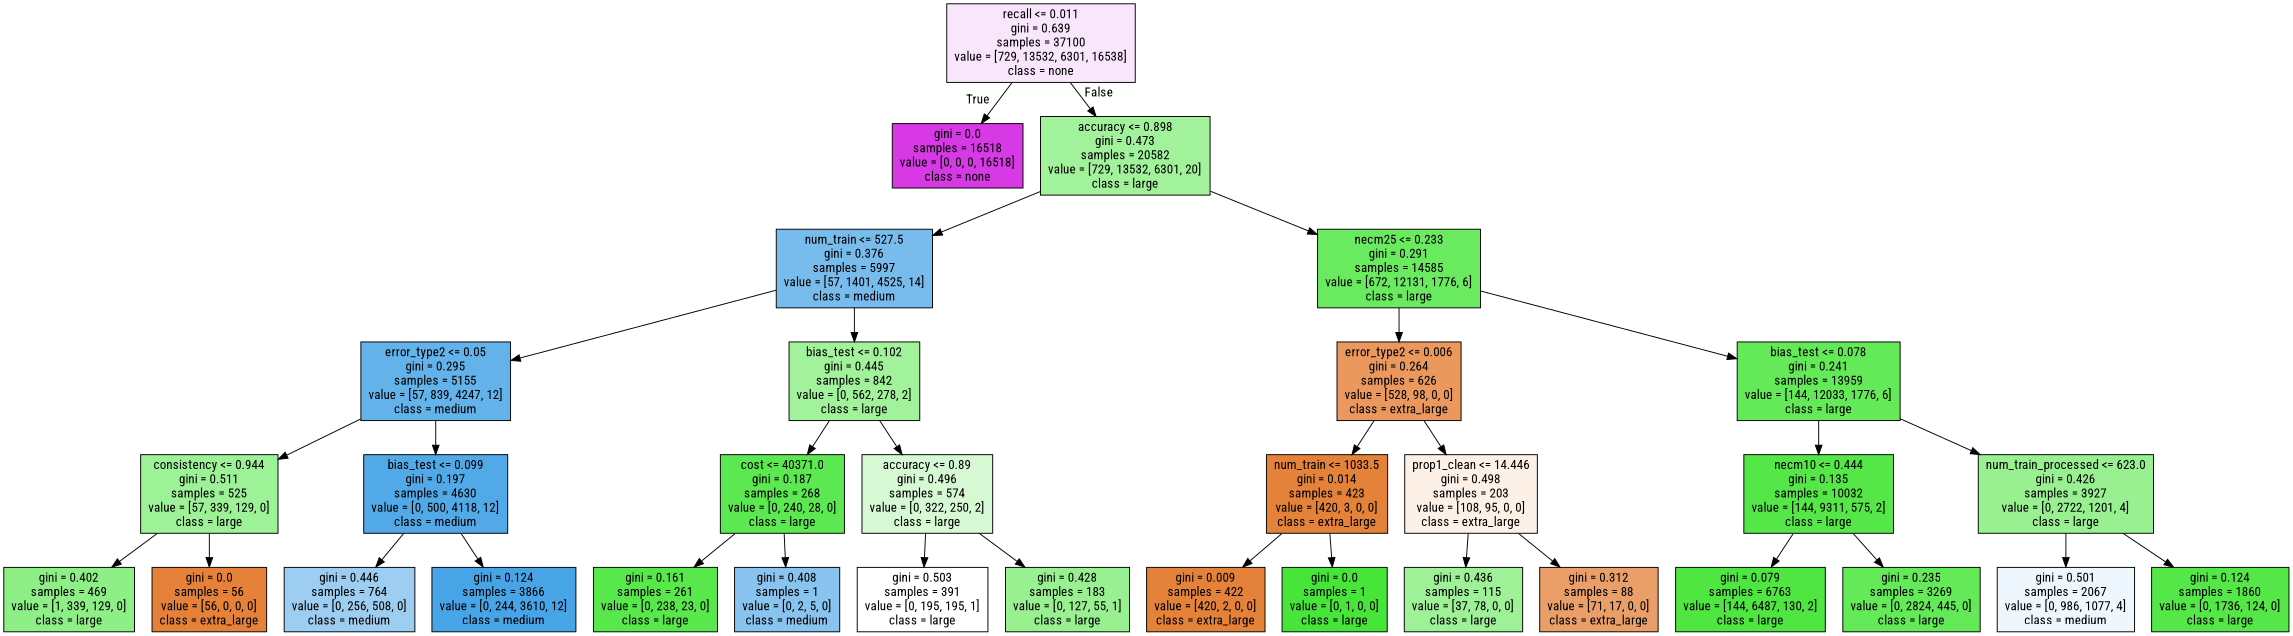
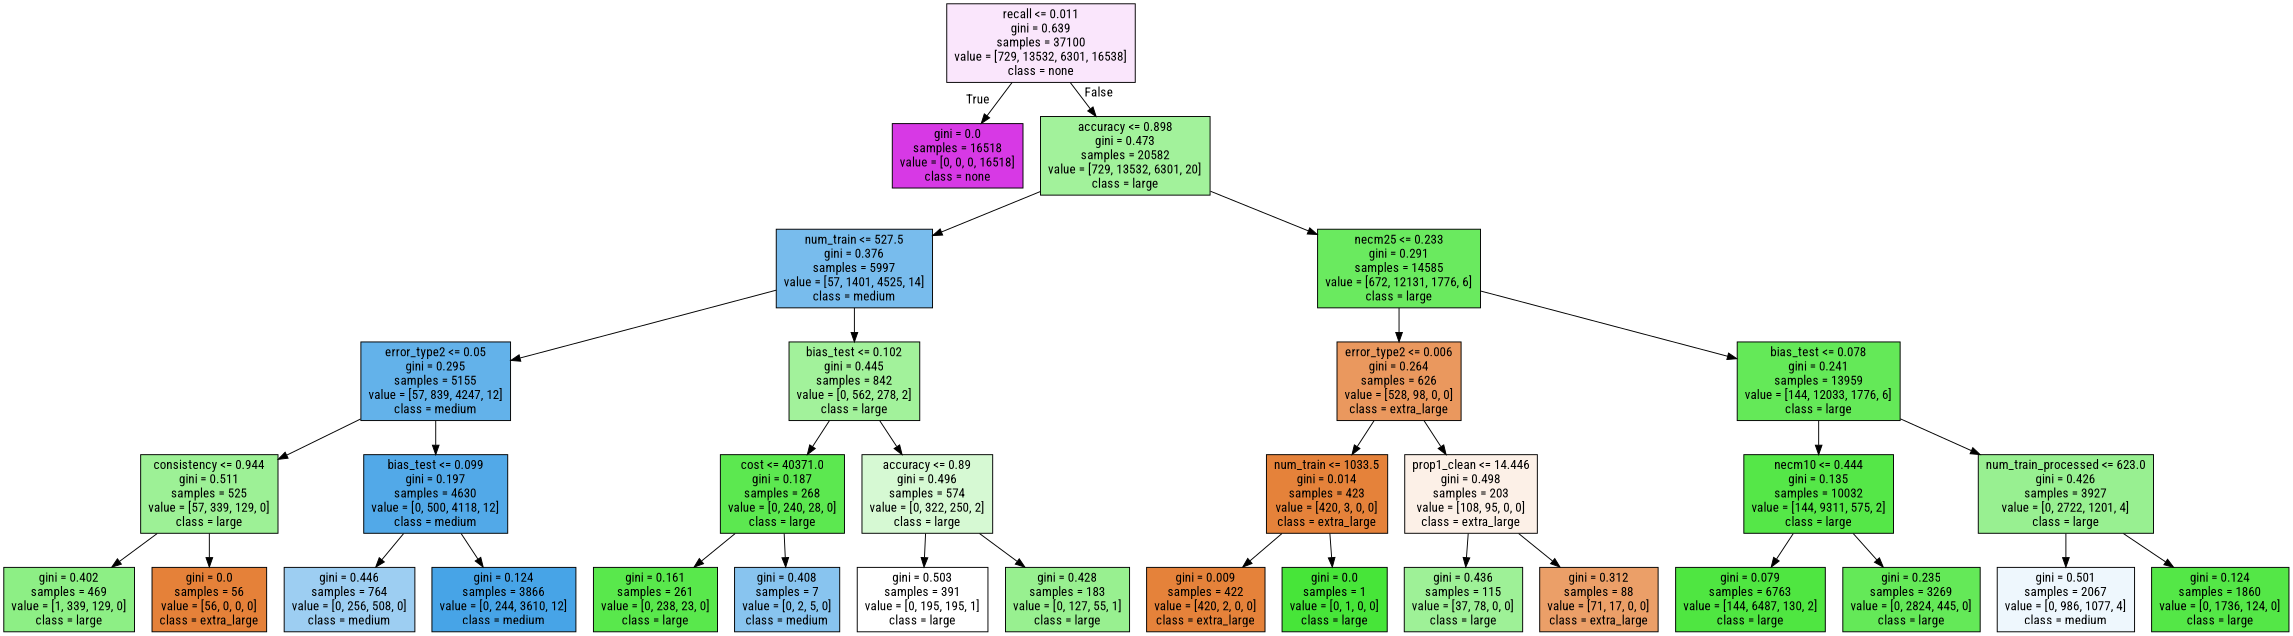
  digraph {
    fontname="Roboto Condensed"
    node [color=black fillcolor="#a2f29b" shape=box style=filled fontname="Roboto Condensed"]
    edge [fontname="Roboto Condensed"]
    n1 [fillcolor="#fae6fc" label="recall <= 0.011\ngini = 0.639\nsamples = 37100\nvalue = [729, 13532, 6301, 16538]\nclass = none"]
    n2 [fillcolor="#d739e5" label="gini = 0.0\nsamples = 16518\nvalue = [0, 0, 0, 16518]\nclass = none"]
    n3 [label="accuracy <= 0.898\ngini = 0.473\nsamples = 20582\nvalue = [729, 13532, 6301, 20]\nclass = large"]
    n4 [fillcolor="#78bced" label="num_train <= 527.5\ngini = 0.376\nsamples = 5997\nvalue = [57, 1401, 4525, 14]\nclass = medium"]
    n5 [fillcolor="#6aea5f" label="necm25 <= 0.233\ngini = 0.291\nsamples = 14585\nvalue = [672, 12131, 1776, 6]\nclass = large"]
    n6 [fillcolor="#63b2ea" label="error_type2 <= 0.05\ngini = 0.295\nsamples = 5155\nvalue = [57, 839, 4247, 12]\nclass = medium"]
    n7 [label="bias_test <= 0.102\ngini = 0.445\nsamples = 842\nvalue = [0, 562, 278, 2]\nclass = large"]
    n8 [fillcolor="#9df196" label="consistency <= 0.944\ngini = 0.511\nsamples = 525\nvalue = [57, 339, 129, 0]\nclass = large"]
    n9 [fillcolor="#52a9e8" label="bias_test <= 0.099\ngini = 0.197\nsamples = 4630\nvalue = [0, 500, 4118, 12]\nclass = medium"]
    n10 [fillcolor="#8def85" label="gini = 0.402\nsamples = 469\nvalue = [1, 339, 129, 0]\nclass = large"]
    n11 [fillcolor="#e58139" label="gini = 0.0\nsamples = 56\nvalue = [56, 0, 0, 0]\nclass = extra_large"]
    n12 [fillcolor="#9dcef2" label="gini = 0.446\nsamples = 764\nvalue = [0, 256, 508, 0]\nclass = medium"]
    n13 [fillcolor="#47a4e7" label="gini = 0.124\nsamples = 3866\nvalue = [0, 244, 3610, 12]\nclass = medium"]
    n14 [fillcolor="#5ce850" label="cost <= 40371.0\ngini = 0.187\nsamples = 268\nvalue = [0, 240, 28, 0]\nclass = large"]
    n15 [fillcolor="#d6f9d3" label="accuracy <= 0.89\ngini = 0.496\nsamples = 574\nvalue = [0, 322, 250, 2]\nclass = large"]
    n16 [fillcolor="#59e84c" label="gini = 0.161\nsamples = 261\nvalue = [0, 238, 23, 0]\nclass = large"]
-   n17 [fillcolor="#88c4ef" label="gini = 0.408\nsamples = 1\nvalue = [0, 2, 5, 0]\nclass = medium"]
+   n17 [fillcolor="#88c4ef" label="gini = 0.408\nsamples = 7\nvalue = [0, 2, 5, 0]\nclass = medium"]
    n18 [fillcolor="#ffffff" label="gini = 0.503\nsamples = 391\nvalue = [0, 195, 195, 1]\nclass = large"]
    n19 [fillcolor="#98f090" label="gini = 0.428\nsamples = 183\nvalue = [0, 127, 55, 1]\nclass = large"]
    n20 [fillcolor="#ea985e" label="error_type2 <= 0.006\ngini = 0.264\nsamples = 626\nvalue = [528, 98, 0, 0]\nclass = extra_large"]
    n21 [fillcolor="#64e958" label="bias_test <= 0.078\ngini = 0.241\nsamples = 13959\nvalue = [144, 12033, 1776, 6]\nclass = large"]
    n22 [fillcolor="#e5823a" label="num_train <= 1033.5\ngini = 0.014\nsamples = 423\nvalue = [420, 3, 0, 0]\nclass = extra_large"]
    n23 [fillcolor="#fcf0e7" label="prop1_clean <= 14.446\ngini = 0.498\nsamples = 203\nvalue = [108, 95, 0, 0]\nclass = extra_large"]
    n24 [fillcolor="#e5823a" label="gini = 0.009\nsamples = 422\nvalue = [420, 2, 0, 0]\nclass = extra_large"]
    n25 [fillcolor="#47e539" label="gini = 0.0\nsamples = 1\nvalue = [0, 1, 0, 0]\nclass = large"]
    n26 [fillcolor="#9ef197" label="gini = 0.436\nsamples = 115\nvalue = [37, 78, 0, 0]\nclass = large"]
    n27 [fillcolor="#eb9f68" label="gini = 0.312\nsamples = 88\nvalue = [71, 17, 0, 0]\nclass = extra_large"]
    n28 [fillcolor="#55e748" label="necm10 <= 0.444\ngini = 0.135\nsamples = 10032\nvalue = [144, 9311, 575, 2]\nclass = large"]
    n29 [fillcolor="#98f091" label="num_train_processed <= 623.0\ngini = 0.426\nsamples = 3927\nvalue = [0, 2722, 1201, 4]\nclass = large"]
    n30 [fillcolor="#4fe641" label="gini = 0.079\nsamples = 6763\nvalue = [144, 6487, 130, 2]\nclass = large"]
    n31 [fillcolor="#64e958" label="gini = 0.235\nsamples = 3269\nvalue = [0, 2824, 445, 0]\nclass = large"]
    n32 [fillcolor="#eef7fd" label="gini = 0.501\nsamples = 2067\nvalue = [0, 986, 1077, 4]\nclass = medium"]
    n33 [fillcolor="#54e747" label="gini = 0.124\nsamples = 1860\nvalue = [0, 1736, 124, 0]\nclass = large"]
    n1 -> n2 [headlabel=True labelangle=45 labeldistance=2.5]
    n1 -> n3 [headlabel=False labelangle=-45 labeldistance=2.5]
    n3 -> n4
    n3 -> n5
    n4 -> n6
    n4 -> n7
    n5 -> n20
    n5 -> n21
    n6 -> n8
    n6 -> n9
    n7 -> n14
    n7 -> n15
    n8 -> n10
    n8 -> n11
    n9 -> n12
    n9 -> n13
    n14 -> n16
    n14 -> n17
    n15 -> n18
    n15 -> n19
    n20 -> n22
    n20 -> n23
    n21 -> n28
    n21 -> n29
    n22 -> n24
    n22 -> n25
    n23 -> n26
    n23 -> n27
    n28 -> n30
    n28 -> n31
    n29 -> n32
    n29 -> n33
  }
